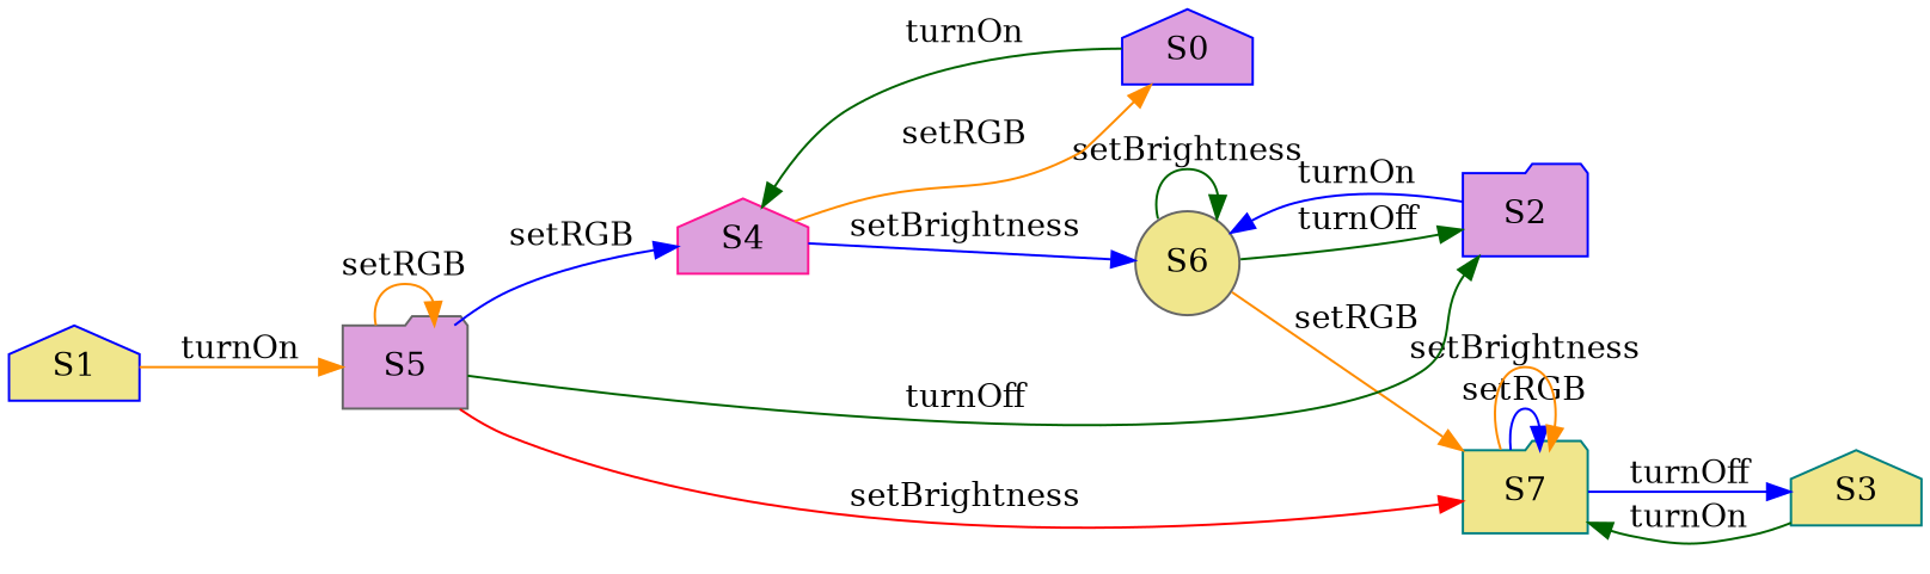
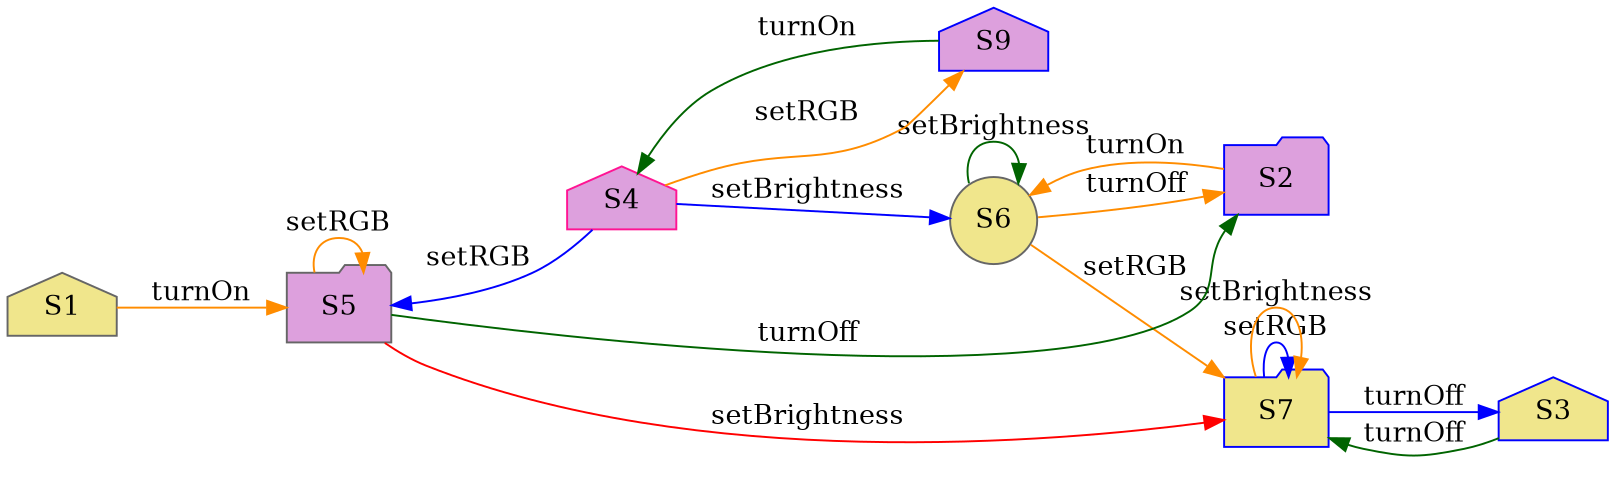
  digraph {
    rankdir=LR
    node [color=gray40 fillcolor=khaki shape=house style=filled]
    edge [color=darkorange]
    S6 [shape=circle]
-   S7 [color=teal shape=folder]
+   S7 [color=blue shape=folder]
    S2 [color=blue fillcolor=plum shape=folder]
-   S3 [color=teal]
-   S0 [color=blue fillcolor=plum]
+   S3 [color=blue]
+   S0 [color=blue fillcolor=plum label=S9]
    S4 [color=deeppink fillcolor=plum]
    S5 [fillcolor=plum shape=folder]
-   S1 [color=blue]
+   S1
    S6 -> S6 [color=darkgreen label=setBrightness]
    S6 -> S7 [label=setRGB]
-   S6 -> S2 [color=darkgreen label=turnOff]
+   S6 -> S2 [label=turnOff]
    S7 -> S7 [color=blue label=setRGB]
    S7 -> S7 [label=setBrightness]
    S7 -> S3 [color=blue label=turnOff]
-   S2 -> S6 [color=blue label=turnOn]
-   S3 -> S7 [color=darkgreen label=turnOn]
+   S2 -> S6 [label=turnOn]
+   S3 -> S7 [color=darkgreen label=turnOff]
    S0 -> S4 [color=darkgreen label=turnOn]
    S4 -> S6 [color=blue label=setBrightness]
    S4 -> S0 [label=setRGB]
-   S5 -> S4 [color=blue label=setRGB]
+   S4 -> S5 [color=blue label=setRGB]
    S5 -> S7 [color=red label=setBrightness]
    S5 -> S2 [color=darkgreen label=turnOff]
    S5 -> S5 [label=setRGB]
    S1 -> S5 [label=turnOn]
  }
